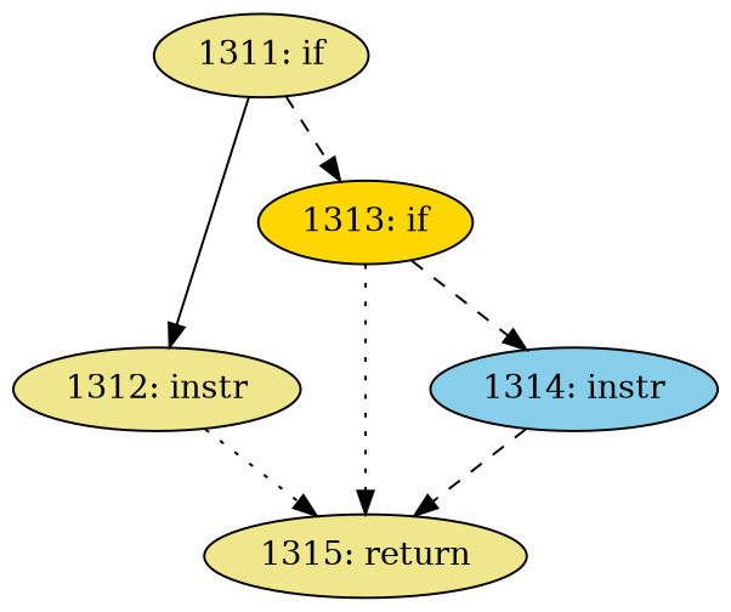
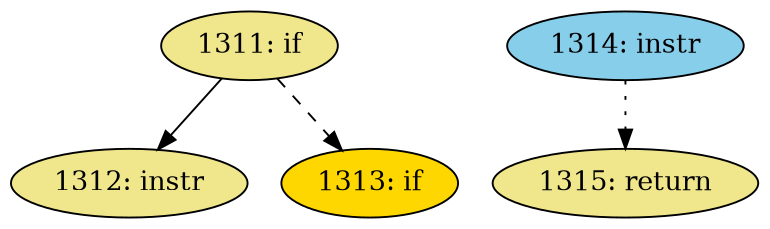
  digraph {
    node [fillcolor=khaki style=filled]
    edge [style=dotted]
    n1 [label="1311: if"]
    n2 [label="1312: instr"]
    n3 [fillcolor=gold label="1313: if"]
    n4 [label="1315: return"]
    n5 [fillcolor=skyblue label="1314: instr"]
    n1 -> n2 [style=solid]
    n1 -> n3 [style=dashed]
-   n2 -> n4
-   n3 -> n4
-   n3 -> n5 [style=dashed]
-   n5 -> n4 [style=dashed]
+   n5 -> n4
  }
